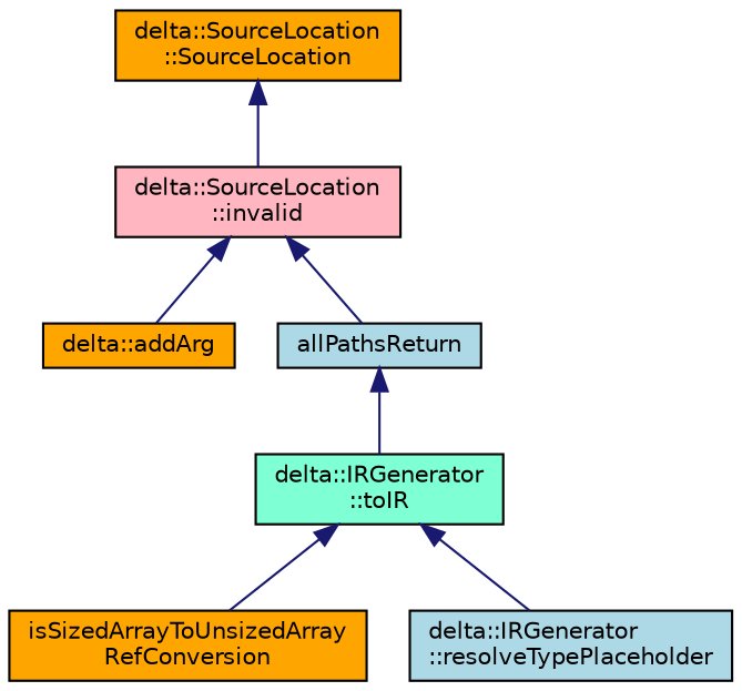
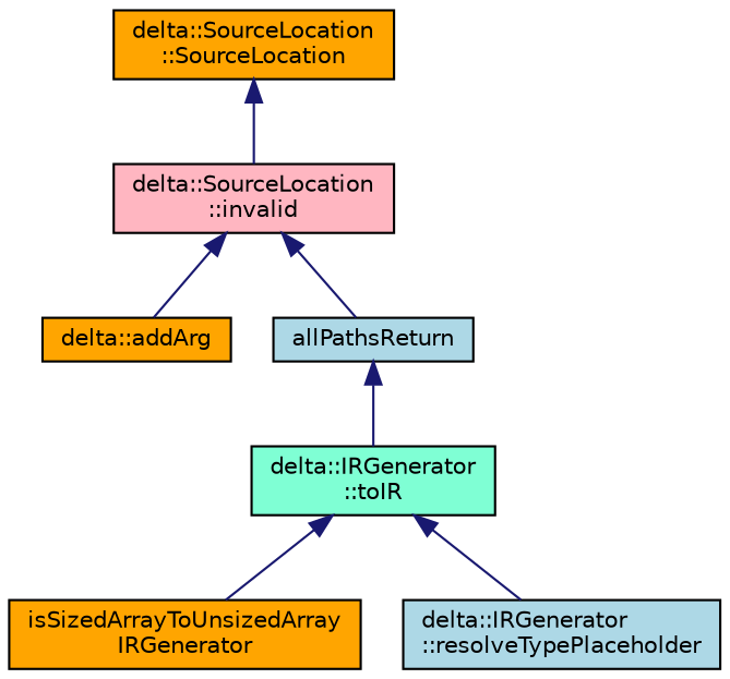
  digraph {
    rankdir=TB
    node [color=black fillcolor=orange fontname=Helvetica fontsize=10 shape=record style=filled]
    edge [color=midnightblue dir=back fontname=Helvetica fontsize=10 labelfontname=Helvetica labelfontsize=10 style=solid]
    n1 [fontcolor=black height=0.2 label="delta::SourceLocation\l::SourceLocation" width=0.4]
    n2 [fillcolor=lightpink height=0.2 label="delta::SourceLocation\l::invalid" width=0.4]
    n3 [height=0.2 label="delta::addArg" width=0.4]
    n4 [fillcolor=lightblue height=0.2 label=allPathsReturn width=0.4]
    n5 [fillcolor=aquamarine height=0.2 label="delta::IRGenerator\l::toIR" width=0.4]
-   n6 [height=0.2 label="isSizedArrayToUnsizedArray\lRefConversion" width=0.4]
+   n6 [height=0.2 label="isSizedArrayToUnsizedArray\lIRGenerator" width=0.4]
    n7 [fillcolor=lightblue height=0.2 label="delta::IRGenerator\l::resolveTypePlaceholder" width=0.4]
    n1 -> n2
    n2 -> n3
    n2 -> n4
    n4 -> n5
    n5 -> n6
    n5 -> n7
  }
